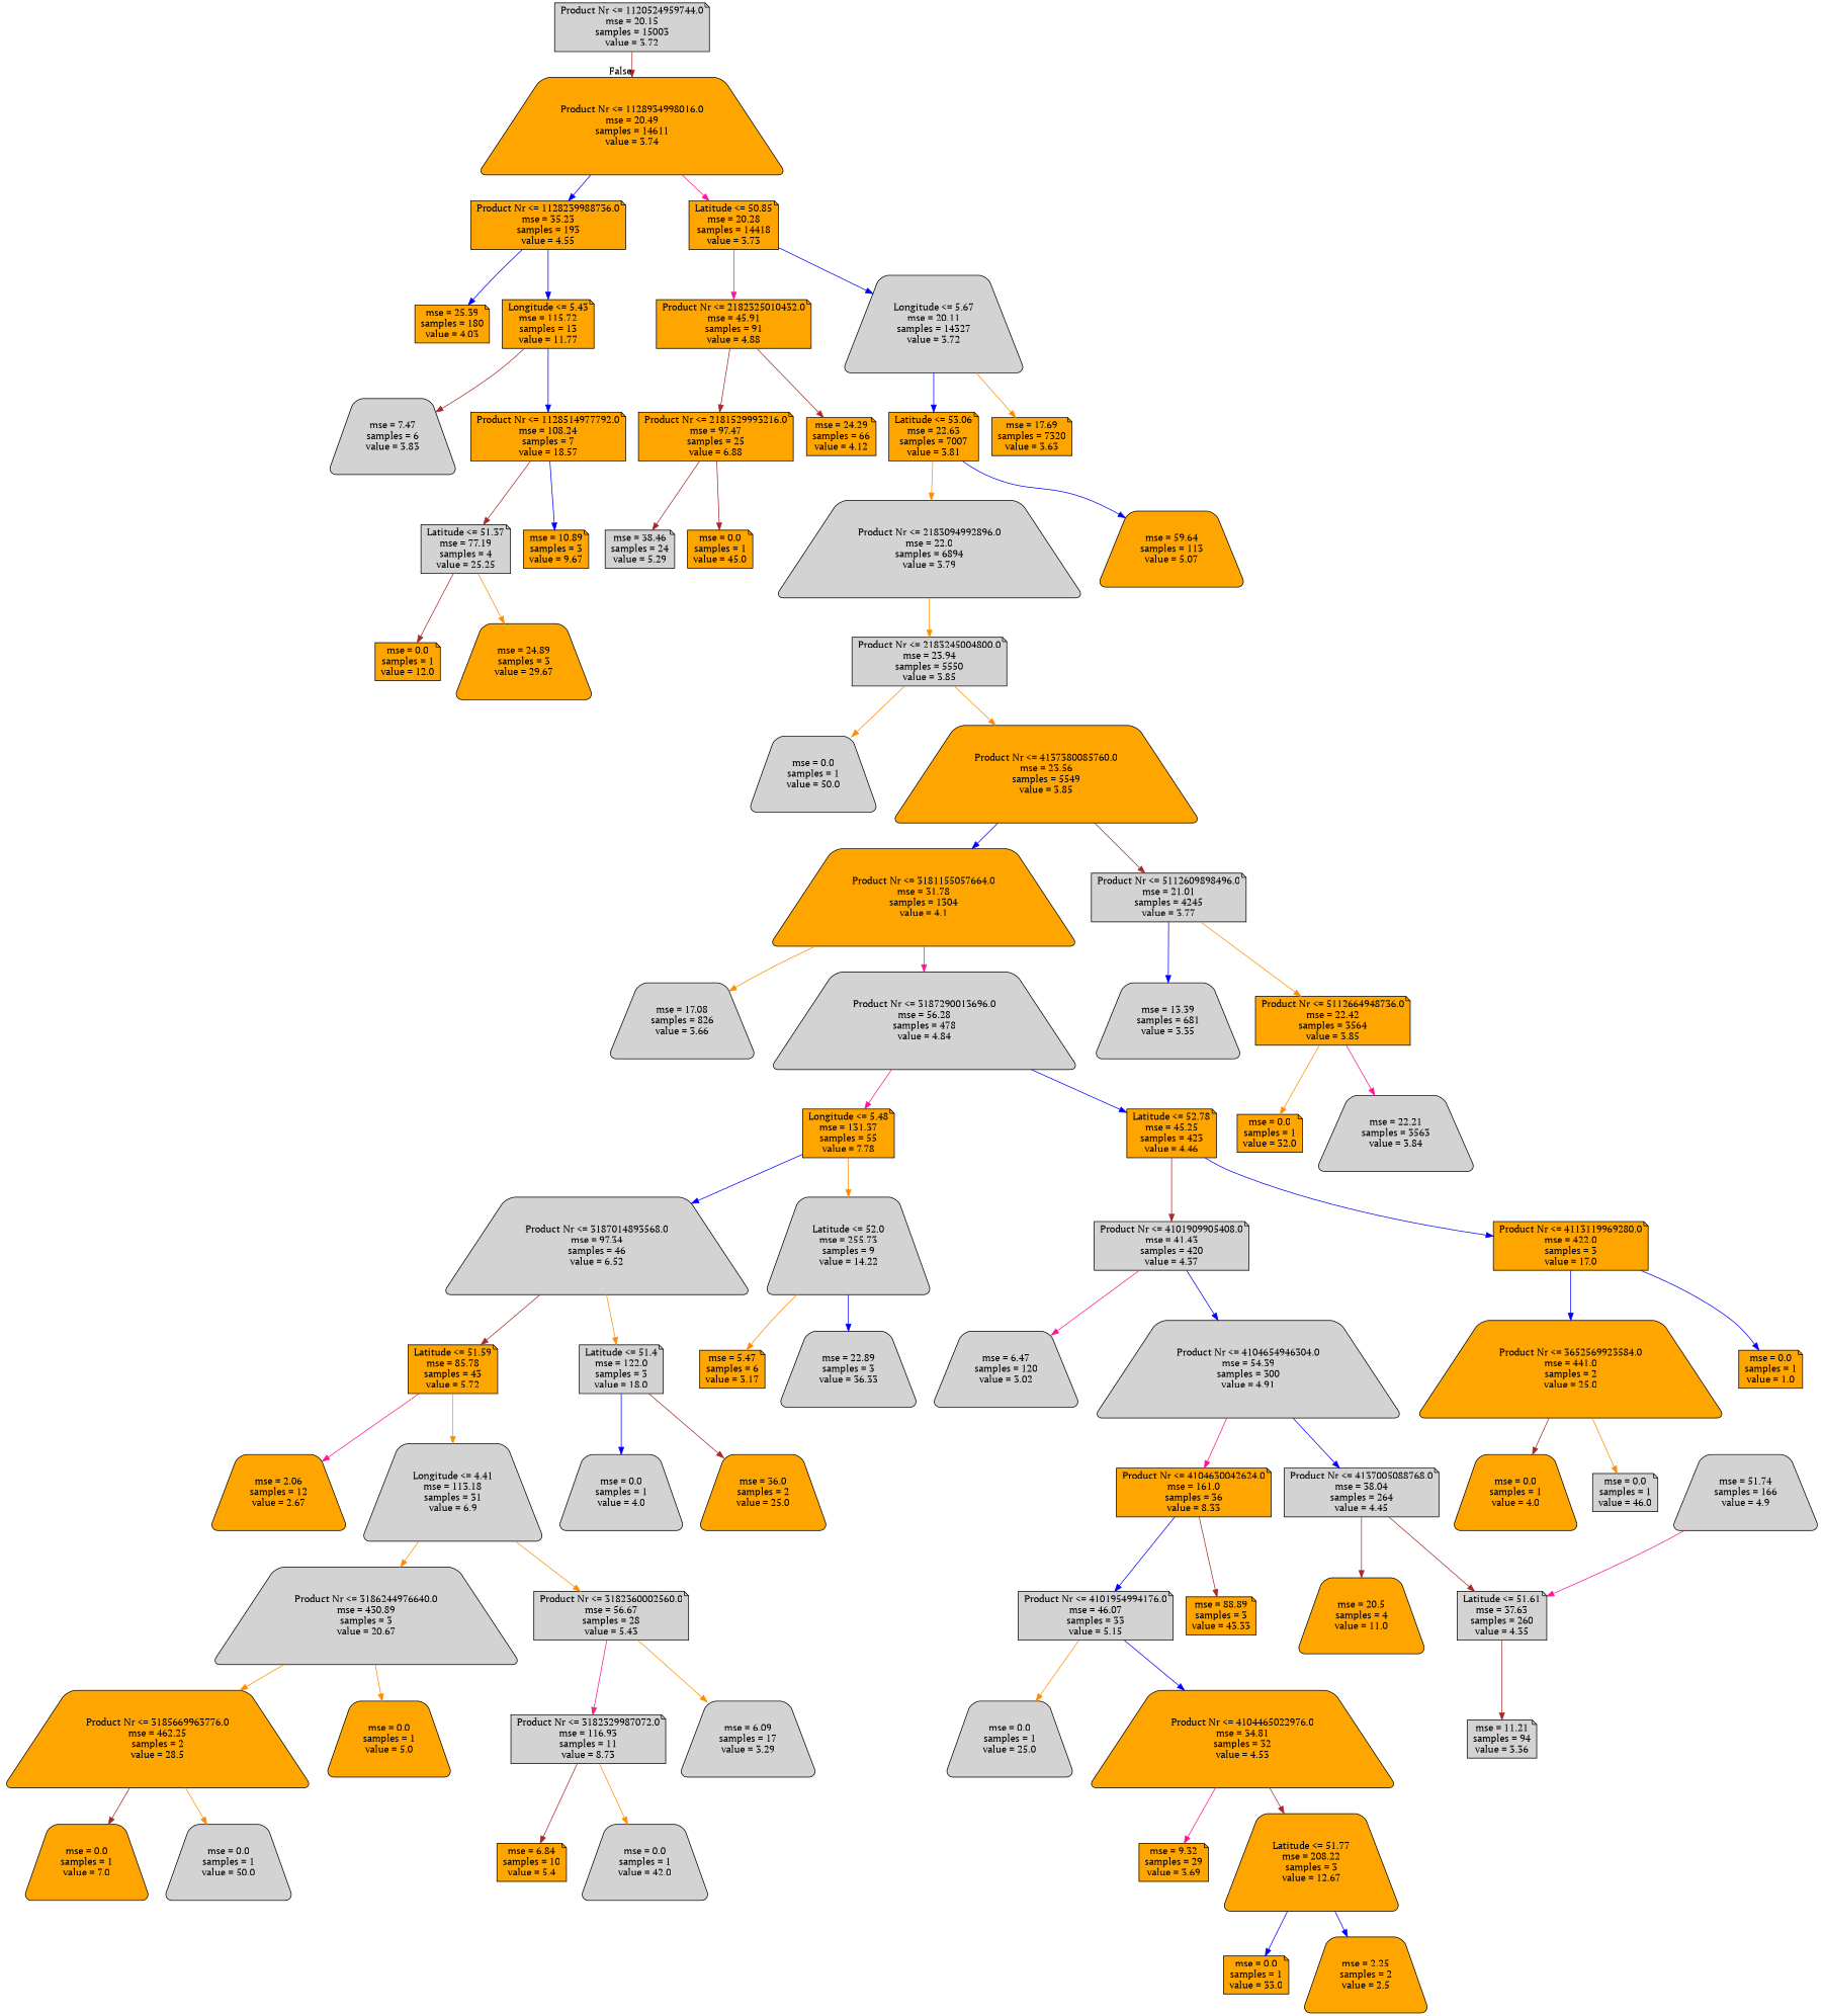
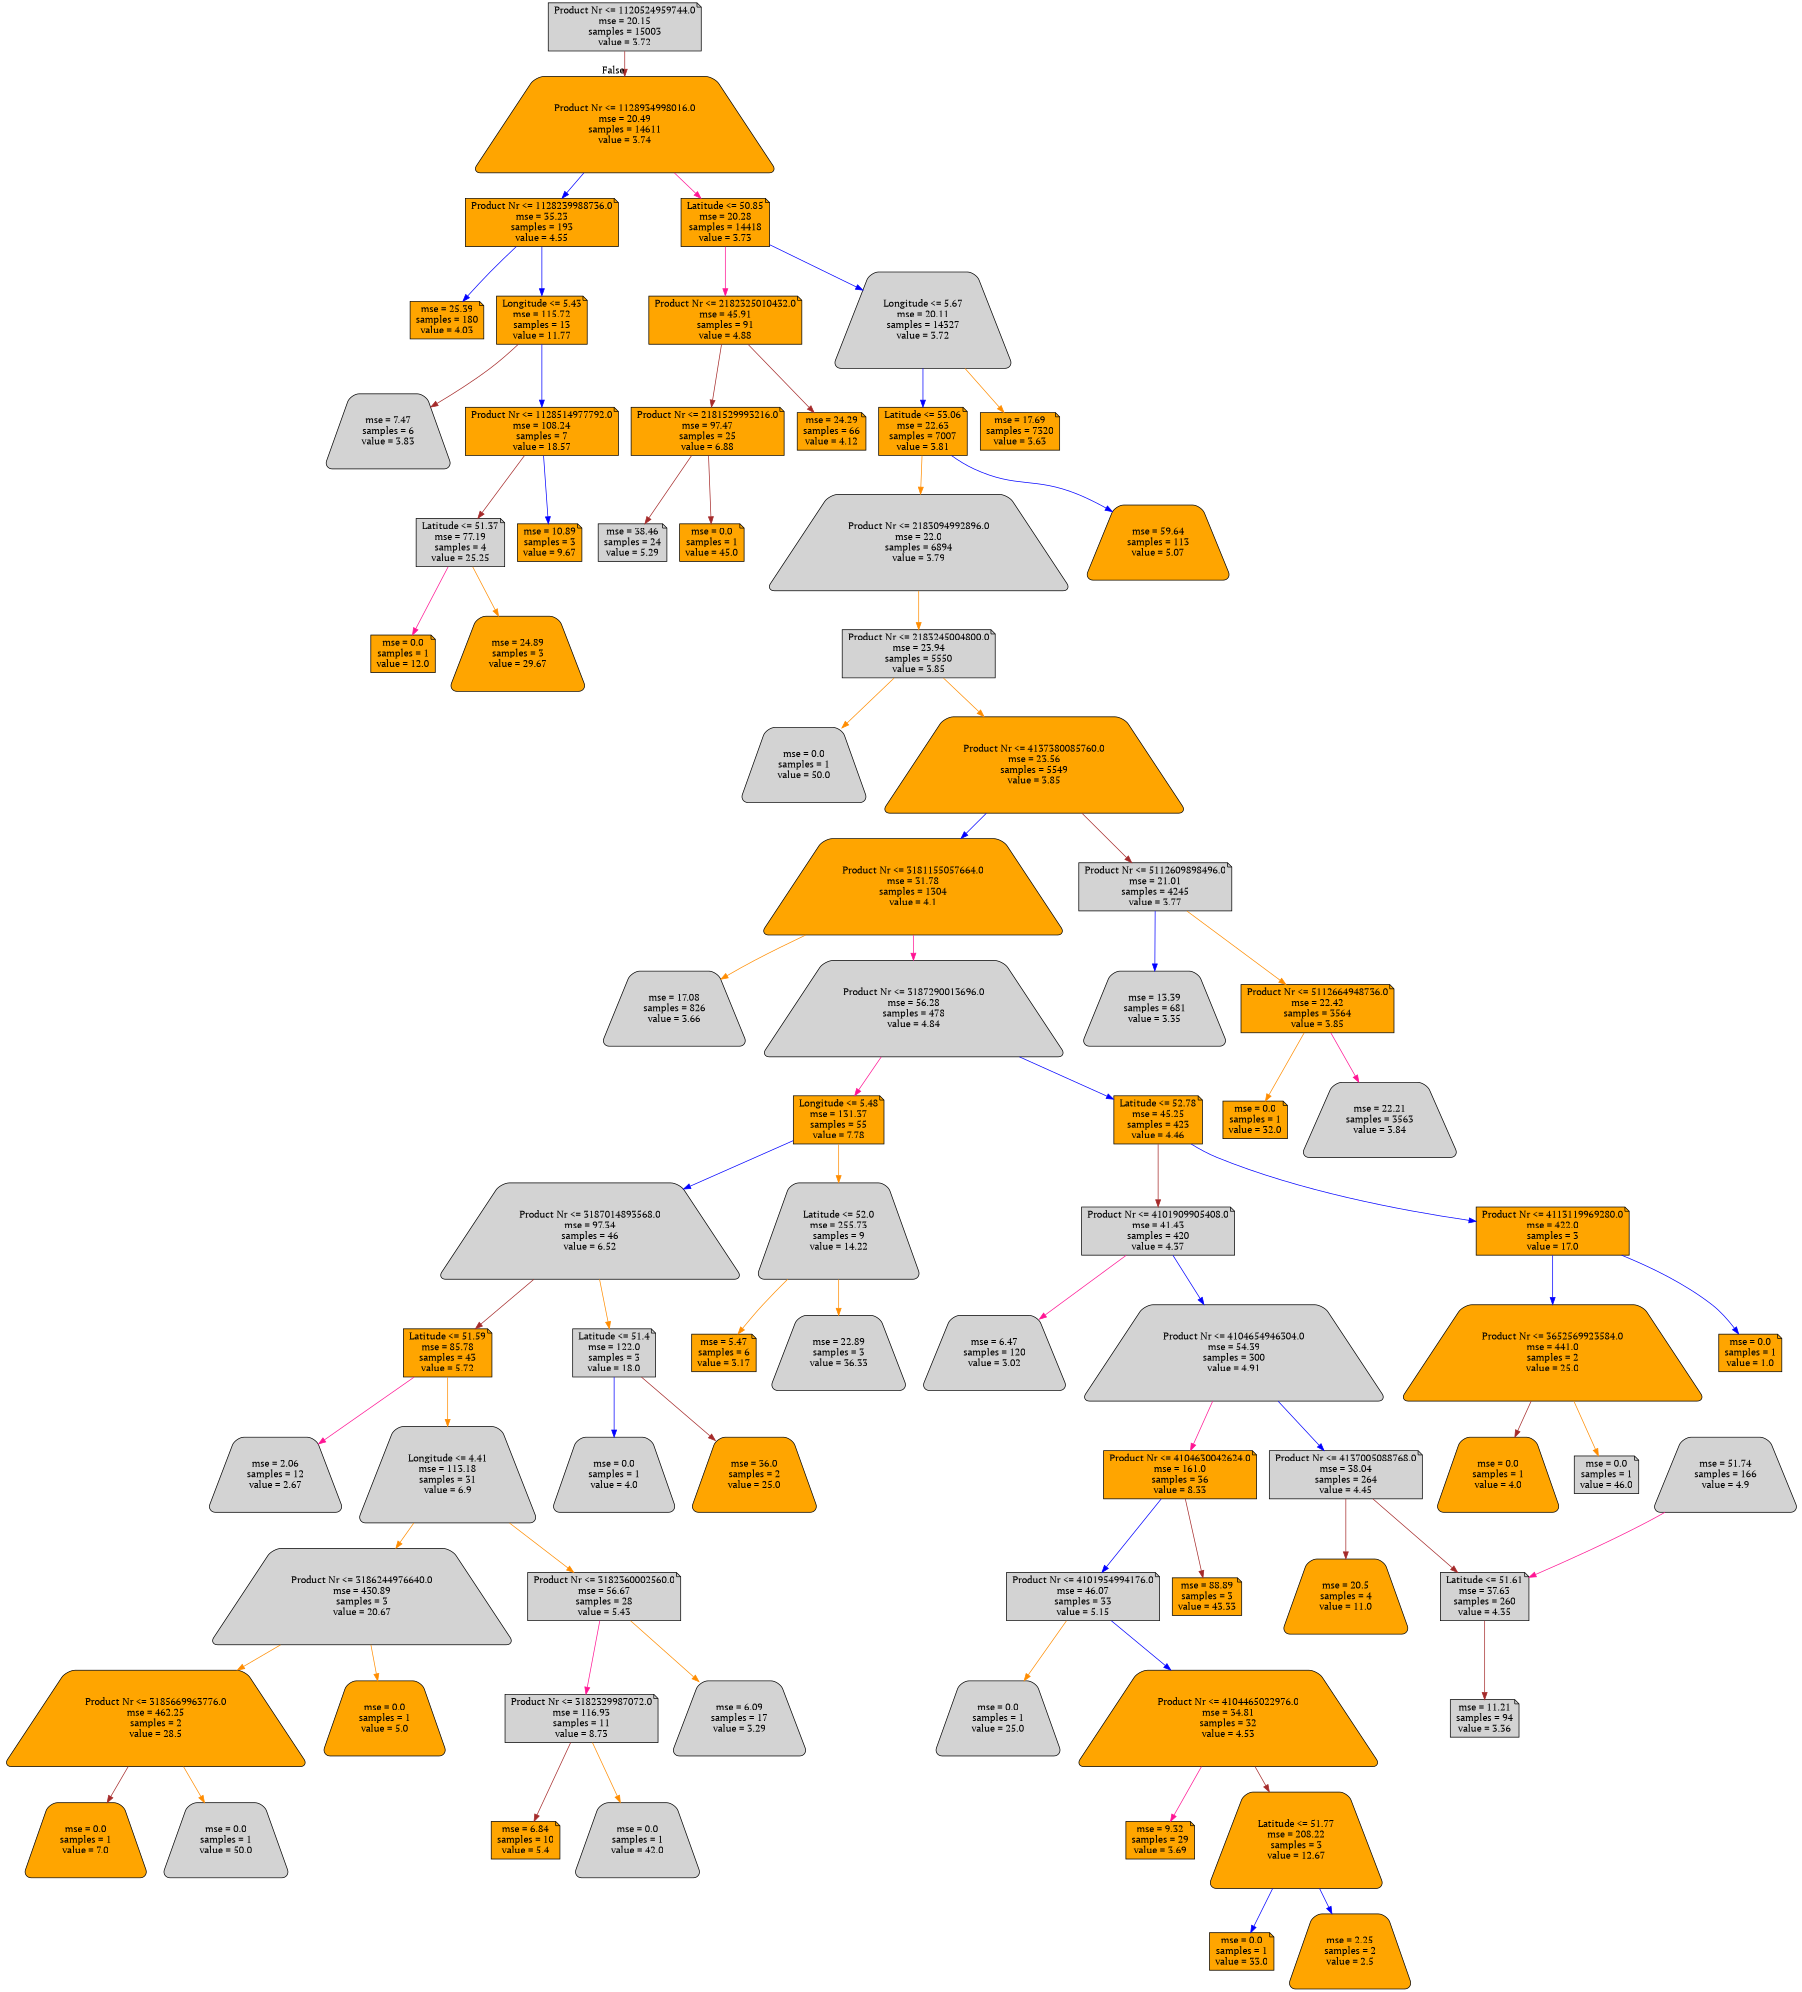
  digraph {
    fontname="PT Serif"
    node [color=black fillcolor=orange fontname="PT Serif" shape=note style="filled, rounded"]
    edge [color=blue fontname="PT Serif"]
    n1 [fillcolor=lightgrey label="Product Nr <= 1120524959744.0\nmse = 20.15\nsamples = 15003\nvalue = 3.72"]
    n2 [label="Product Nr <= 1128934998016.0\nmse = 20.49\nsamples = 14611\nvalue = 3.74" shape=trapezium]
    n3 [label="Product Nr <= 1128239988736.0\nmse = 35.23\nsamples = 193\nvalue = 4.55"]
    n4 [label="Latitude <= 50.85\nmse = 20.28\nsamples = 14418\nvalue = 3.73"]
    n5 [label="mse = 25.39\nsamples = 180\nvalue = 4.03"]
    n6 [label="Longitude <= 5.43\nmse = 115.72\nsamples = 13\nvalue = 11.77"]
    n7 [label="Product Nr <= 2182325010432.0\nmse = 45.91\nsamples = 91\nvalue = 4.88"]
    n8 [fillcolor=lightgrey label="Longitude <= 5.67\nmse = 20.11\nsamples = 14327\nvalue = 3.72" shape=trapezium]
    n9 [fillcolor=lightgrey label="mse = 7.47\nsamples = 6\nvalue = 3.83" shape=trapezium]
    n10 [label="Product Nr <= 1128514977792.0\nmse = 108.24\nsamples = 7\nvalue = 18.57"]
    n11 [fillcolor=lightgrey label="Latitude <= 51.37\nmse = 77.19\nsamples = 4\nvalue = 25.25"]
    n12 [label="mse = 10.89\nsamples = 3\nvalue = 9.67"]
    n13 [label="mse = 0.0\nsamples = 1\nvalue = 12.0"]
    n14 [label="mse = 24.89\nsamples = 3\nvalue = 29.67" shape=trapezium]
    n15 [label="Product Nr <= 2181529993216.0\nmse = 97.47\nsamples = 25\nvalue = 6.88"]
    n16 [label="mse = 24.29\nsamples = 66\nvalue = 4.12"]
    n17 [label="Latitude <= 53.06\nmse = 22.63\nsamples = 7007\nvalue = 3.81"]
    n18 [label="mse = 17.69\nsamples = 7320\nvalue = 3.63"]
    n19 [fillcolor=lightgrey label="mse = 38.46\nsamples = 24\nvalue = 5.29"]
    n20 [label="mse = 0.0\nsamples = 1\nvalue = 45.0"]
    n21 [fillcolor=lightgrey label="Product Nr <= 2183094992896.0\nmse = 22.0\nsamples = 6894\nvalue = 3.79" shape=trapezium]
    n22 [label="mse = 59.64\nsamples = 113\nvalue = 5.07" shape=trapezium]
    n23 [fillcolor=lightgrey label="Product Nr <= 2183245004800.0\nmse = 23.94\nsamples = 5550\nvalue = 3.85"]
    n24 [fillcolor=lightgrey label="mse = 0.0\nsamples = 1\nvalue = 50.0" shape=trapezium]
    n25 [label="Product Nr <= 4137380085760.0\nmse = 23.56\nsamples = 5549\nvalue = 3.85" shape=trapezium]
    n26 [label="Product Nr <= 3181155057664.0\nmse = 31.78\nsamples = 1304\nvalue = 4.1" shape=trapezium]
    n27 [fillcolor=lightgrey label="Product Nr <= 5112609898496.0\nmse = 21.01\nsamples = 4245\nvalue = 3.77"]
    n28 [fillcolor=lightgrey label="mse = 17.08\nsamples = 826\nvalue = 3.66" shape=trapezium]
    n29 [fillcolor=lightgrey label="Product Nr <= 3187290013696.0\nmse = 56.28\nsamples = 478\nvalue = 4.84" shape=trapezium]
    n30 [fillcolor=lightgrey label="mse = 13.39\nsamples = 681\nvalue = 3.35" shape=trapezium]
    n31 [label="Product Nr <= 5112664948736.0\nmse = 22.42\nsamples = 3564\nvalue = 3.85"]
    n32 [label="Longitude <= 5.48\nmse = 131.37\nsamples = 55\nvalue = 7.78"]
    n33 [label="Latitude <= 52.78\nmse = 45.25\nsamples = 423\nvalue = 4.46"]
    n34 [fillcolor=lightgrey label="Product Nr <= 3187014893568.0\nmse = 97.34\nsamples = 46\nvalue = 6.52" shape=trapezium]
    n35 [fillcolor=lightgrey label="Latitude <= 52.0\nmse = 255.73\nsamples = 9\nvalue = 14.22" shape=trapezium]
    n36 [fillcolor=lightgrey label="Product Nr <= 4101909905408.0\nmse = 41.43\nsamples = 420\nvalue = 4.37"]
    n37 [label="Product Nr <= 4113119969280.0\nmse = 422.0\nsamples = 3\nvalue = 17.0"]
    n38 [label="Latitude <= 51.59\nmse = 85.78\nsamples = 43\nvalue = 5.72"]
    n39 [fillcolor=lightgrey label="Latitude <= 51.4\nmse = 122.0\nsamples = 3\nvalue = 18.0"]
    n40 [label="mse = 5.47\nsamples = 6\nvalue = 3.17"]
    n41 [fillcolor=lightgrey label="mse = 22.89\nsamples = 3\nvalue = 36.33" shape=trapezium]
-   n42 [label="mse = 2.06\nsamples = 12\nvalue = 2.67" shape=trapezium]
+   n42 [fillcolor=lightgrey label="mse = 2.06\nsamples = 12\nvalue = 2.67" shape=trapezium]
    n43 [fillcolor=lightgrey label="Longitude <= 4.41\nmse = 113.18\nsamples = 31\nvalue = 6.9" shape=trapezium]
    n44 [fillcolor=lightgrey label="mse = 0.0\nsamples = 1\nvalue = 4.0" shape=trapezium]
    n45 [label="mse = 36.0\nsamples = 2\nvalue = 25.0" shape=trapezium]
    n46 [fillcolor=lightgrey label="Product Nr <= 3186244976640.0\nmse = 430.89\nsamples = 3\nvalue = 20.67" shape=trapezium]
    n47 [fillcolor=lightgrey label="Product Nr <= 3182360002560.0\nmse = 56.67\nsamples = 28\nvalue = 5.43"]
    n48 [label="Product Nr <= 3185669963776.0\nmse = 462.25\nsamples = 2\nvalue = 28.5" shape=trapezium]
    n49 [label="mse = 0.0\nsamples = 1\nvalue = 5.0" shape=trapezium]
    n50 [fillcolor=lightgrey label="Product Nr <= 3182329987072.0\nmse = 116.93\nsamples = 11\nvalue = 8.73"]
    n51 [fillcolor=lightgrey label="mse = 6.09\nsamples = 17\nvalue = 3.29" shape=trapezium]
    n52 [label="mse = 0.0\nsamples = 1\nvalue = 7.0" shape=trapezium]
    n53 [fillcolor=lightgrey label="mse = 0.0\nsamples = 1\nvalue = 50.0" shape=trapezium]
    n54 [label="mse = 6.84\nsamples = 10\nvalue = 5.4"]
    n55 [fillcolor=lightgrey label="mse = 0.0\nsamples = 1\nvalue = 42.0" shape=trapezium]
    n56 [fillcolor=lightgrey label="mse = 6.47\nsamples = 120\nvalue = 3.02" shape=trapezium]
    n57 [fillcolor=lightgrey label="Product Nr <= 4104654946304.0\nmse = 54.39\nsamples = 300\nvalue = 4.91" shape=trapezium]
    n58 [label="Product Nr <= 3652569923584.0\nmse = 441.0\nsamples = 2\nvalue = 25.0" shape=trapezium]
    n59 [label="mse = 0.0\nsamples = 1\nvalue = 1.0"]
    n60 [label="Product Nr <= 4104630042624.0\nmse = 161.0\nsamples = 36\nvalue = 8.33"]
    n61 [fillcolor=lightgrey label="Product Nr <= 4137005088768.0\nmse = 38.04\nsamples = 264\nvalue = 4.45"]
    n62 [fillcolor=lightgrey label="Product Nr <= 4101954994176.0\nmse = 46.07\nsamples = 33\nvalue = 5.15"]
    n63 [label="mse = 88.89\nsamples = 3\nvalue = 43.33"]
    n64 [fillcolor=lightgrey label="Latitude <= 51.61\nmse = 37.63\nsamples = 260\nvalue = 4.35"]
    n65 [label="mse = 20.5\nsamples = 4\nvalue = 11.0" shape=trapezium]
    n66 [fillcolor=lightgrey label="mse = 0.0\nsamples = 1\nvalue = 25.0" shape=trapezium]
    n67 [label="Product Nr <= 4104465022976.0\nmse = 34.81\nsamples = 32\nvalue = 4.53" shape=trapezium]
    n68 [label="mse = 9.32\nsamples = 29\nvalue = 3.69"]
    n69 [label="Latitude <= 51.77\nmse = 208.22\nsamples = 3\nvalue = 12.67" shape=trapezium]
    n70 [label="mse = 0.0\nsamples = 1\nvalue = 33.0"]
    n71 [label="mse = 2.25\nsamples = 2\nvalue = 2.5" shape=trapezium]
    n72 [fillcolor=lightgrey label="mse = 11.21\nsamples = 94\nvalue = 3.36"]
    n73 [fillcolor=lightgrey label="mse = 51.74\nsamples = 166\nvalue = 4.9" shape=trapezium]
    n74 [label="mse = 0.0\nsamples = 1\nvalue = 4.0" shape=trapezium]
    n75 [fillcolor=lightgrey label="mse = 0.0\nsamples = 1\nvalue = 46.0"]
    n76 [label="mse = 0.0\nsamples = 1\nvalue = 32.0"]
    n77 [fillcolor=lightgrey label="mse = 22.21\nsamples = 3563\nvalue = 3.84" shape=trapezium]
    n1 -> n2 [color=brown headlabel=False labelangle=-45 labeldistance=2.5]
    n2 -> n3
    n2 -> n4 [color=deeppink]
    n3 -> n5
    n3 -> n6
    n4 -> n7 [color=deeppink]
    n4 -> n8
    n6 -> n9 [color=brown]
    n6 -> n10
    n7 -> n15 [color=brown]
    n7 -> n16 [color=brown]
    n8 -> n17
    n8 -> n18 [color=darkorange]
    n10 -> n11 [color=brown]
    n10 -> n12
-   n11 -> n13 [color=brown]
+   n11 -> n13 [color=deeppink]
    n11 -> n14 [color=darkorange]
    n15 -> n19 [color=brown]
    n15 -> n20 [color=brown]
    n17 -> n21 [color=darkorange]
    n17 -> n22
    n21 -> n23 [color=darkorange]
    n23 -> n24 [color=darkorange]
    n23 -> n25 [color=darkorange]
    n25 -> n26
    n25 -> n27 [color=brown]
    n26 -> n28 [color=darkorange]
    n26 -> n29 [color=deeppink]
    n27 -> n30
    n27 -> n31 [color=darkorange]
    n29 -> n32 [color=deeppink]
    n29 -> n33
    n31 -> n76 [color=darkorange]
    n31 -> n77 [color=deeppink]
    n32 -> n34
    n32 -> n35 [color=darkorange]
    n33 -> n36 [color=brown]
    n33 -> n37
    n34 -> n38 [color=brown]
    n34 -> n39 [color=darkorange]
    n35 -> n40 [color=darkorange]
-   n35 -> n41
+   n35 -> n41 [color=darkorange]
    n36 -> n56 [color=deeppink]
    n36 -> n57
    n37 -> n58
    n37 -> n59
    n38 -> n42 [color=deeppink]
    n38 -> n43 [color=darkorange]
    n39 -> n44
    n39 -> n45 [color=brown]
    n43 -> n46 [color=darkorange]
    n43 -> n47 [color=darkorange]
    n46 -> n48 [color=darkorange]
    n46 -> n49 [color=darkorange]
    n47 -> n50 [color=deeppink]
    n47 -> n51 [color=darkorange]
    n48 -> n52 [color=brown]
    n48 -> n53 [color=darkorange]
    n50 -> n54 [color=brown]
    n50 -> n55 [color=darkorange]
    n57 -> n60 [color=deeppink]
    n57 -> n61
    n58 -> n74 [color=brown]
    n58 -> n75 [color=darkorange]
    n60 -> n62
    n60 -> n63 [color=brown]
    n61 -> n64 [color=brown]
    n61 -> n65 [color=brown]
    n62 -> n66 [color=darkorange]
    n62 -> n67
    n64 -> n72 [color=brown]
    n67 -> n68 [color=deeppink]
    n67 -> n69 [color=brown]
    n69 -> n70
    n69 -> n71
    n73 -> n64 [color=deeppink]
  }
